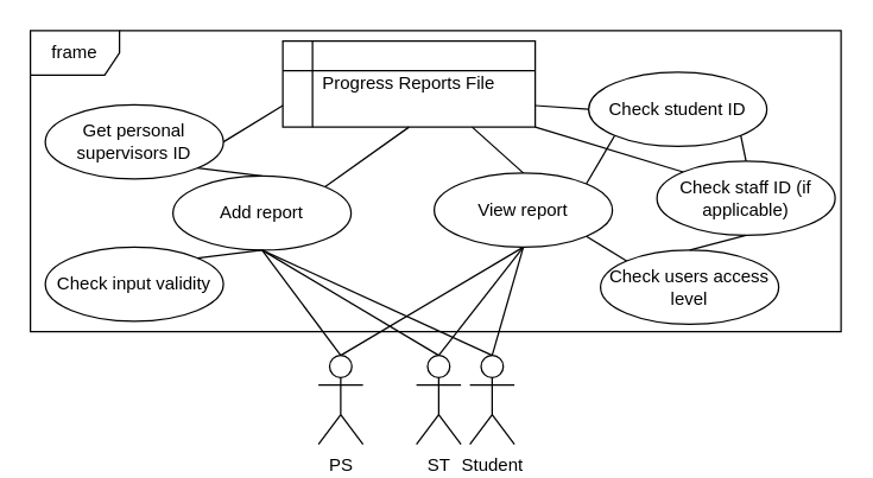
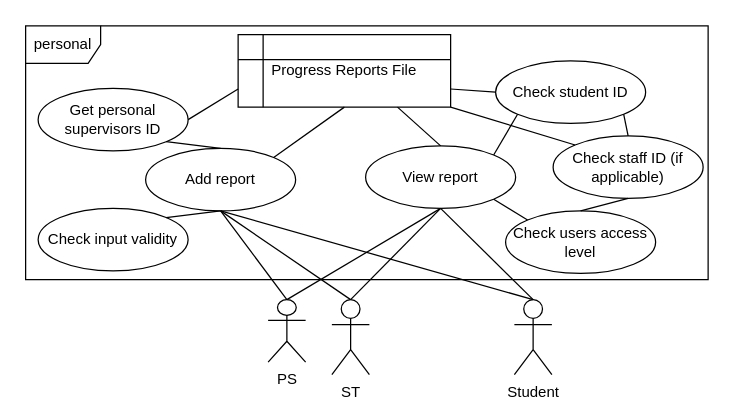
  <mxCell id="0" />
  <mxCell id="1" parent="0" />
- <mxCell id="2" value="Student" style="shape=umlActor;verticalLabelPosition=bottom;verticalAlign=top;html=1;outlineConnect=0;" vertex="1" parent="1"><mxGeometry x="316" y="239" width="30" height="60" as="geometry" /></mxCell>
- <mxCell id="3" value="ST" style="shape=umlActor;verticalLabelPosition=bottom;verticalAlign=top;html=1;outlineConnect=0;" vertex="1" parent="1"><mxGeometry x="280" y="239" width="30" height="60" as="geometry" /></mxCell>
- <mxCell id="4" value="PS" style="shape=umlActor;verticalLabelPosition=bottom;verticalAlign=top;html=1;outlineConnect=0;" vertex="1" parent="1"><mxGeometry x="214" y="239" width="30" height="60" as="geometry" /></mxCell>
+ <mxCell id="2" value="Student" style="shape=umlActor;verticalLabelPosition=bottom;verticalAlign=top;html=1;outlineConnect=0;" vertex="1" parent="1"><mxGeometry x="411" y="239" width="30" height="60" as="geometry" /></mxCell>
+ <mxCell id="3" value="ST" style="shape=umlActor;verticalLabelPosition=bottom;verticalAlign=top;html=1;outlineConnect=0;" vertex="1" parent="1"><mxGeometry x="265" y="239" width="30" height="60" as="geometry" /></mxCell>
+ <mxCell id="4" value="PS" style="shape=umlActor;verticalLabelPosition=bottom;verticalAlign=top;html=1;outlineConnect=0;" vertex="1" parent="1"><mxGeometry x="214" y="239" width="30" height="50" as="geometry" /></mxCell>
  <mxCell id="5" value="Add report" style="ellipse;whiteSpace=wrap;html=1;" vertex="1" parent="1"><mxGeometry x="116" y="118" width="120" height="50" as="geometry" /></mxCell>
  <mxCell id="6" value="Check input validity" style="ellipse;whiteSpace=wrap;html=1;" vertex="1" parent="1"><mxGeometry x="30" y="166" width="120" height="50" as="geometry" /></mxCell>
  <mxCell id="7" value="Get personal supervisors ID" style="ellipse;whiteSpace=wrap;html=1;" vertex="1" parent="1"><mxGeometry x="30" y="70" width="120" height="50" as="geometry" /></mxCell>
  <mxCell id="8" value="View report" style="ellipse;whiteSpace=wrap;html=1;" vertex="1" parent="1"><mxGeometry x="292" y="116" width="120" height="50" as="geometry" /></mxCell>
  <mxCell id="9" value="Check users access level" style="ellipse;whiteSpace=wrap;html=1;" vertex="1" parent="1"><mxGeometry x="404" y="168" width="120" height="50" as="geometry" /></mxCell>
  <mxCell id="10" value="Check student ID" style="ellipse;whiteSpace=wrap;html=1;" vertex="1" parent="1"><mxGeometry x="396" y="48" width="120" height="50" as="geometry" /></mxCell>
  <mxCell id="11" value="Check staff ID (if applicable)" style="ellipse;whiteSpace=wrap;html=1;" vertex="1" parent="1"><mxGeometry x="442" y="108" width="120" height="50" as="geometry" /></mxCell>
  <mxCell id="12" value="Progress Reports File" style="shape=internalStorage;whiteSpace=wrap;html=1;backgroundOutline=1;" vertex="1" parent="1"><mxGeometry x="190" y="27" width="170" height="58" as="geometry" /></mxCell>
  <mxCell id="13" value="" style="endArrow=none;html=1;rounded=0;exitX=1;exitY=0;exitDx=0;exitDy=0;entryX=0.5;entryY=1;entryDx=0;entryDy=0;" edge="1" parent="1" source="6" target="5"><mxGeometry width="50" height="50" relative="1" as="geometry"><mxPoint x="198" y="132" as="sourcePoint" /><mxPoint x="143" y="168" as="targetPoint" /></mxGeometry></mxCell>
  <mxCell id="14" value="" style="endArrow=none;html=1;rounded=0;exitX=0.5;exitY=0;exitDx=0;exitDy=0;entryX=1;entryY=1;entryDx=0;entryDy=0;" edge="1" parent="1" source="5" target="7"><mxGeometry width="50" height="50" relative="1" as="geometry"><mxPoint x="142" y="183" as="sourcePoint" /><mxPoint x="157" y="178" as="targetPoint" /></mxGeometry></mxCell>
  <mxCell id="15" value="" style="endArrow=none;html=1;rounded=0;exitX=1;exitY=0;exitDx=0;exitDy=0;entryX=0.5;entryY=1;entryDx=0;entryDy=0;" edge="1" parent="1" source="5" target="12"><mxGeometry width="50" height="50" relative="1" as="geometry"><mxPoint x="152" y="193" as="sourcePoint" /><mxPoint x="167" y="188" as="targetPoint" /></mxGeometry></mxCell>
  <mxCell id="16" value="" style="endArrow=none;html=1;rounded=0;exitX=0.75;exitY=1;exitDx=0;exitDy=0;entryX=0.5;entryY=0;entryDx=0;entryDy=0;" edge="1" parent="1" source="12" target="8"><mxGeometry width="50" height="50" relative="1" as="geometry"><mxPoint x="162" y="203" as="sourcePoint" /><mxPoint x="177" y="198" as="targetPoint" /></mxGeometry></mxCell>
  <mxCell id="17" value="" style="endArrow=none;html=1;rounded=0;exitX=1;exitY=1;exitDx=0;exitDy=0;entryX=0;entryY=0;entryDx=0;entryDy=0;" edge="1" parent="1" source="8" target="9"><mxGeometry width="50" height="50" relative="1" as="geometry"><mxPoint x="172" y="213" as="sourcePoint" /><mxPoint x="187" y="208" as="targetPoint" /></mxGeometry></mxCell>
  <mxCell id="18" value="" style="endArrow=none;html=1;rounded=0;exitX=0;exitY=1;exitDx=0;exitDy=0;entryX=1;entryY=0;entryDx=0;entryDy=0;" edge="1" parent="1" source="10" target="8"><mxGeometry width="50" height="50" relative="1" as="geometry"><mxPoint x="182" y="223" as="sourcePoint" /><mxPoint x="197" y="218" as="targetPoint" /></mxGeometry></mxCell>
  <mxCell id="19" value="" style="endArrow=none;html=1;rounded=0;exitX=0.5;exitY=0;exitDx=0;exitDy=0;entryX=0.5;entryY=1;entryDx=0;entryDy=0;" edge="1" parent="1" source="9" target="11"><mxGeometry width="50" height="50" relative="1" as="geometry"><mxPoint x="192" y="233" as="sourcePoint" /><mxPoint x="207" y="228" as="targetPoint" /></mxGeometry></mxCell>
  <mxCell id="20" value="" style="endArrow=none;html=1;rounded=0;exitX=0.5;exitY=0;exitDx=0;exitDy=0;entryX=1;entryY=1;entryDx=0;entryDy=0;" edge="1" parent="1" source="11" target="10"><mxGeometry width="50" height="50" relative="1" as="geometry"><mxPoint x="202" y="243" as="sourcePoint" /><mxPoint x="217" y="238" as="targetPoint" /></mxGeometry></mxCell>
- <mxCell id="21" value="frame" style="shape=umlFrame;whiteSpace=wrap;html=1;pointerEvents=0;" vertex="1" parent="1"><mxGeometry x="20" y="20" width="546" height="203" as="geometry" /></mxCell>
+ <mxCell id="21" value="personal" style="shape=umlFrame;whiteSpace=wrap;html=1;pointerEvents=0;" vertex="1" parent="1"><mxGeometry x="20" y="20" width="546" height="203" as="geometry" /></mxCell>
  <mxCell id="22" value="" style="endArrow=none;html=1;rounded=0;exitX=0.5;exitY=1;exitDx=0;exitDy=0;entryX=0.5;entryY=0;entryDx=0;entryDy=0;entryPerimeter=0;" edge="1" parent="1" source="5" target="4"><mxGeometry width="50" height="50" relative="1" as="geometry"><mxPoint x="212" y="253" as="sourcePoint" /><mxPoint x="227" y="248" as="targetPoint" /></mxGeometry></mxCell>
  <mxCell id="23" value="" style="endArrow=none;html=1;rounded=0;exitX=0.5;exitY=1;exitDx=0;exitDy=0;entryX=0.5;entryY=0;entryDx=0;entryDy=0;entryPerimeter=0;" edge="1" parent="1" source="8" target="4"><mxGeometry width="50" height="50" relative="1" as="geometry"><mxPoint x="222" y="263" as="sourcePoint" /><mxPoint x="237" y="258" as="targetPoint" /></mxGeometry></mxCell>
  <mxCell id="24" value="" style="endArrow=none;html=1;rounded=0;exitX=0.5;exitY=1;exitDx=0;exitDy=0;entryX=0.5;entryY=0;entryDx=0;entryDy=0;entryPerimeter=0;" edge="1" parent="1" source="5" target="3"><mxGeometry width="50" height="50" relative="1" as="geometry"><mxPoint x="232" y="273" as="sourcePoint" /><mxPoint x="247" y="268" as="targetPoint" /></mxGeometry></mxCell>
  <mxCell id="25" value="" style="endArrow=none;html=1;rounded=0;exitX=0.5;exitY=1;exitDx=0;exitDy=0;entryX=0.5;entryY=0;entryDx=0;entryDy=0;entryPerimeter=0;" edge="1" parent="1" source="8" target="3"><mxGeometry width="50" height="50" relative="1" as="geometry"><mxPoint x="242" y="283" as="sourcePoint" /><mxPoint x="257" y="278" as="targetPoint" /></mxGeometry></mxCell>
  <mxCell id="26" value="" style="endArrow=none;html=1;rounded=0;exitX=0.5;exitY=1;exitDx=0;exitDy=0;entryX=0.5;entryY=0;entryDx=0;entryDy=0;entryPerimeter=0;" edge="1" parent="1" source="5" target="2"><mxGeometry width="50" height="50" relative="1" as="geometry"><mxPoint x="252" y="293" as="sourcePoint" /><mxPoint x="267" y="288" as="targetPoint" /></mxGeometry></mxCell>
  <mxCell id="27" value="" style="endArrow=none;html=1;rounded=0;exitX=0.5;exitY=1;exitDx=0;exitDy=0;entryX=0.5;entryY=0;entryDx=0;entryDy=0;entryPerimeter=0;" edge="1" parent="1" source="8" target="2"><mxGeometry width="50" height="50" relative="1" as="geometry"><mxPoint x="262" y="303" as="sourcePoint" /><mxPoint x="277" y="298" as="targetPoint" /></mxGeometry></mxCell>
  <mxCell id="28" value="" style="endArrow=none;html=1;rounded=0;exitX=1;exitY=0.5;exitDx=0;exitDy=0;entryX=0;entryY=0.75;entryDx=0;entryDy=0;" edge="1" parent="1" source="7" target="12"><mxGeometry width="50" height="50" relative="1" as="geometry"><mxPoint x="272" y="313" as="sourcePoint" /><mxPoint x="287" y="308" as="targetPoint" /></mxGeometry></mxCell>
  <mxCell id="29" value="" style="endArrow=none;html=1;rounded=0;exitX=0;exitY=0.5;exitDx=0;exitDy=0;entryX=1;entryY=0.75;entryDx=0;entryDy=0;" edge="1" parent="1" source="10" target="12"><mxGeometry width="50" height="50" relative="1" as="geometry"><mxPoint x="282" y="323" as="sourcePoint" /><mxPoint x="297" y="318" as="targetPoint" /></mxGeometry></mxCell>
  <mxCell id="30" value="" style="endArrow=none;html=1;rounded=0;exitX=1;exitY=1;exitDx=0;exitDy=0;entryX=0;entryY=0;entryDx=0;entryDy=0;" edge="1" parent="1" source="12" target="11"><mxGeometry width="50" height="50" relative="1" as="geometry"><mxPoint x="292" y="333" as="sourcePoint" /><mxPoint x="307" y="328" as="targetPoint" /></mxGeometry></mxCell>
